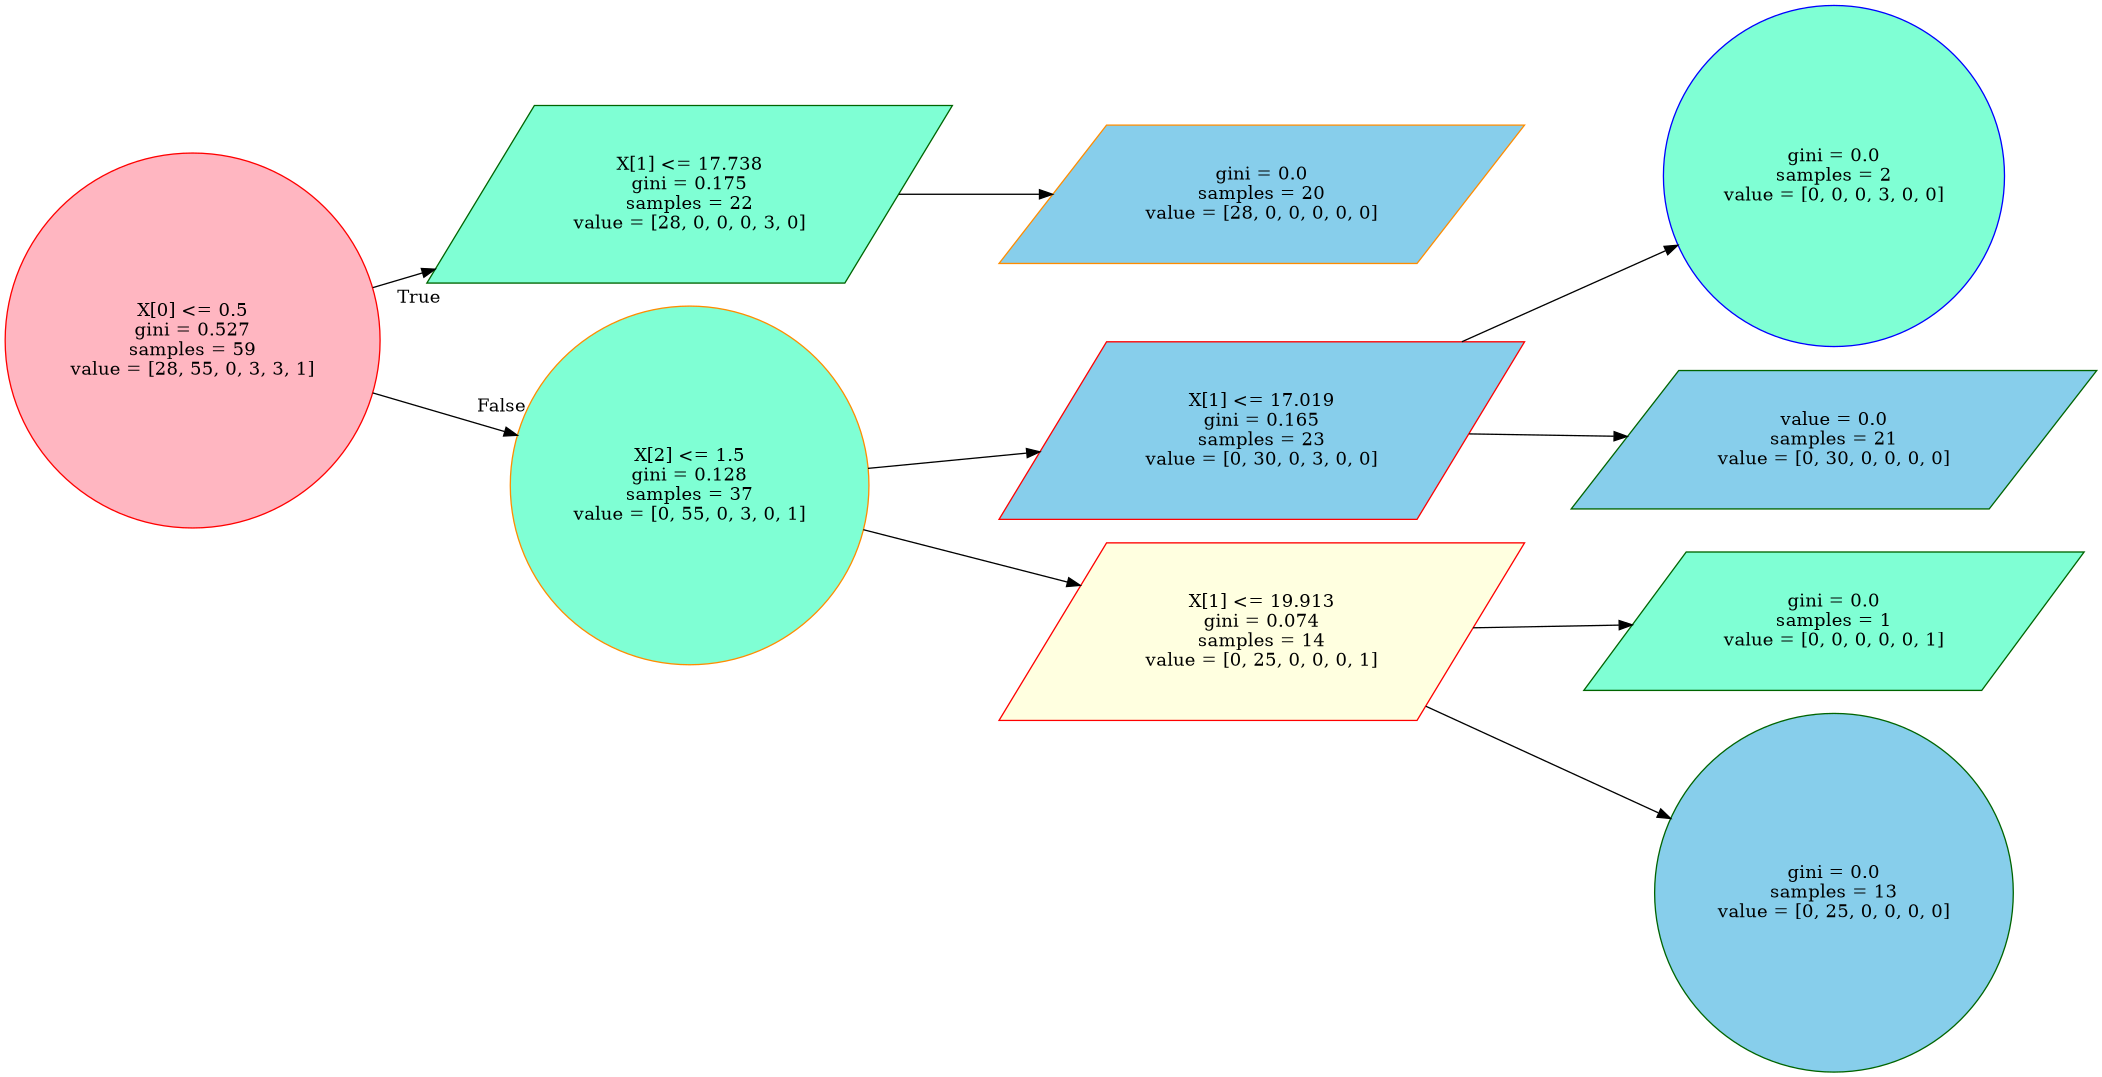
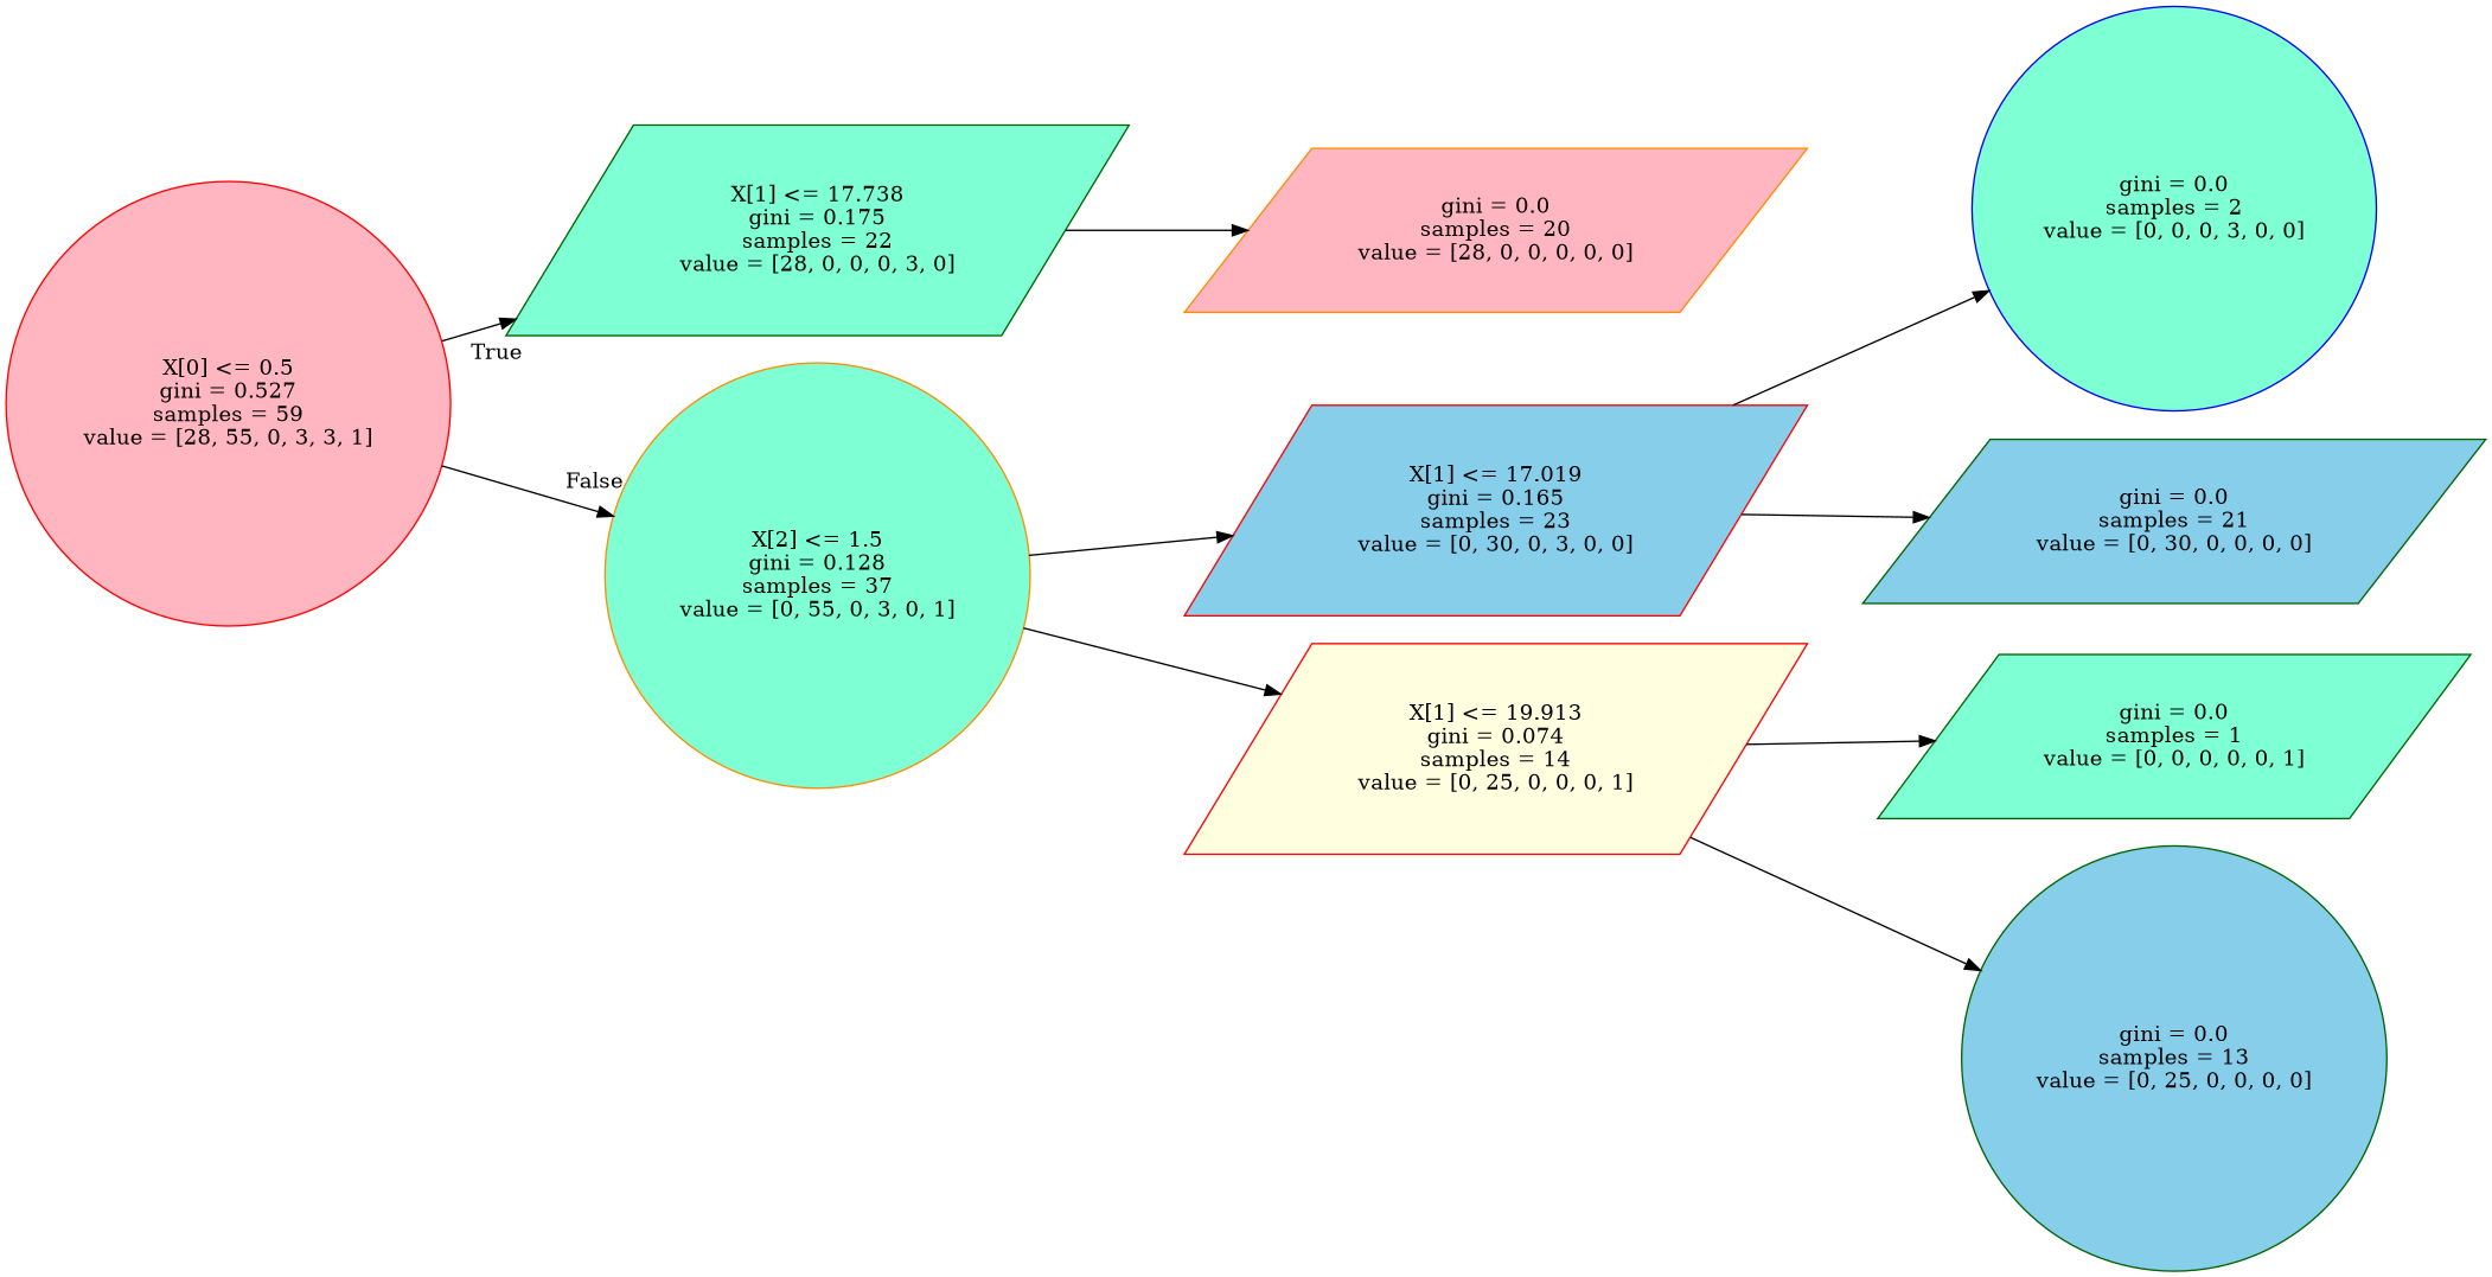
  digraph {
    rankdir=LR
    node [color=darkgreen fillcolor=aquamarine shape=parallelogram style=filled]
    n1 [color=red fillcolor=lightpink label="X[0] <= 0.5\ngini = 0.527\nsamples = 59\nvalue = [28, 55, 0, 3, 3, 1]" shape=circle]
    n2 [label="X[1] <= 17.738\ngini = 0.175\nsamples = 22\nvalue = [28, 0, 0, 0, 3, 0]"]
    n3 [color=darkorange label="X[2] <= 1.5\ngini = 0.128\nsamples = 37\nvalue = [0, 55, 0, 3, 0, 1]" shape=circle]
-   n4 [color=darkorange fillcolor=skyblue label="gini = 0.0\nsamples = 20\nvalue = [28, 0, 0, 0, 0, 0]"]
+   n4 [color=darkorange fillcolor=lightpink label="gini = 0.0\nsamples = 20\nvalue = [28, 0, 0, 0, 0, 0]"]
    n5 [color=red fillcolor=skyblue label="X[1] <= 17.019\ngini = 0.165\nsamples = 23\nvalue = [0, 30, 0, 3, 0, 0]"]
    n6 [color=red fillcolor=lightyellow label="X[1] <= 19.913\ngini = 0.074\nsamples = 14\nvalue = [0, 25, 0, 0, 0, 1]"]
    n7 [color=blue label="gini = 0.0\nsamples = 2\nvalue = [0, 0, 0, 3, 0, 0]" shape=circle]
-   n8 [fillcolor=skyblue label="value = 0.0\nsamples = 21\nvalue = [0, 30, 0, 0, 0, 0]"]
+   n8 [fillcolor=skyblue label="gini = 0.0\nsamples = 21\nvalue = [0, 30, 0, 0, 0, 0]"]
    n9 [label="gini = 0.0\nsamples = 1\nvalue = [0, 0, 0, 0, 0, 1]"]
    n10 [fillcolor=skyblue label="gini = 0.0\nsamples = 13\nvalue = [0, 25, 0, 0, 0, 0]" shape=circle]
    n1 -> n2 [headlabel=True labelangle=45 labeldistance=2.5]
    n1 -> n3 [headlabel=False labelangle=-45 labeldistance=2.5]
    n2 -> n4
    n3 -> n5
    n3 -> n6
    n5 -> n7
    n5 -> n8
    n6 -> n9
    n6 -> n10
  }
